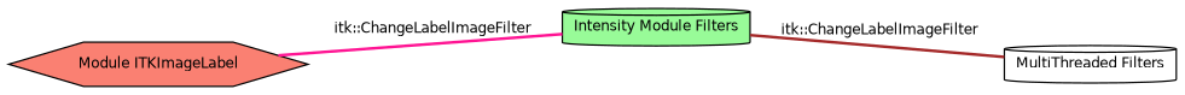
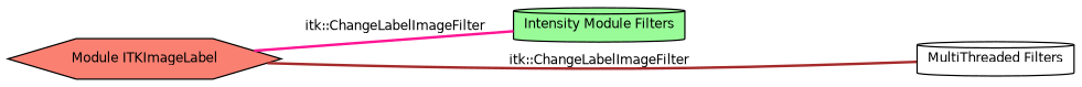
  digraph {
    rankdir=LR
    node [color=black fontname=Helvetica fontsize=10 shape=cylinder style=filled]
    edge [dir=none fontname=Helvetica fontsize=10 labelfontname=Helvetica labelfontsize=10 shape=plaintext style=bold]
    n1 [fillcolor=salmon fontcolor=black height=0.2 label="Module ITKImageLabel" shape=hexagon width=0.4]
    n2 [fillcolor=palegreen height=0.2 label="Intensity Module Filters" width=0.4]
    n3 [fillcolor=white height=0.2 label="MultiThreaded Filters" width=0.4]
    n1 -> n2 [color=deeppink label="itk::ChangeLabelImageFilter"]
-   n2 -> n3 [color=brown label="itk::ChangeLabelImageFilter"]
+   n1 -> n3 [color=brown label="itk::ChangeLabelImageFilter"]
  }
